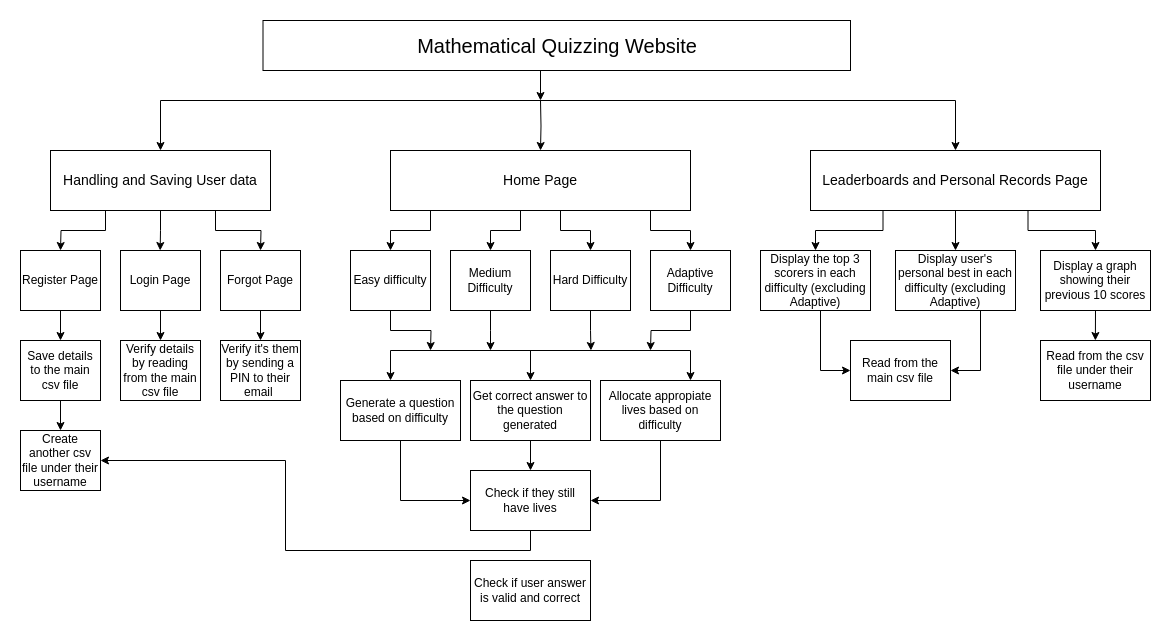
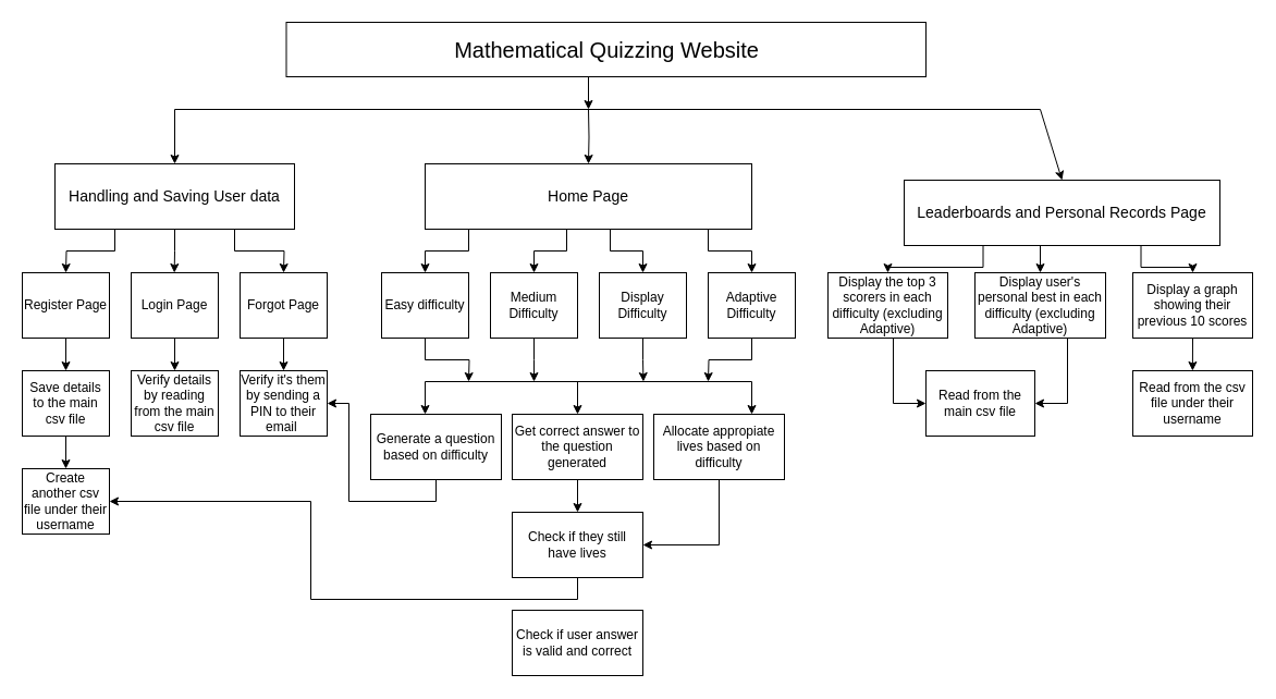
  <mxCell id="0" />
  <mxCell id="1" parent="0" />
  <mxCell id="2" style="edgeStyle=orthogonalEdgeStyle;rounded=0;orthogonalLoop=1;jettySize=auto;html=1;exitX=0.5;exitY=1;exitDx=0;exitDy=0;" parent="1" source="3" edge="1"><mxGeometry relative="1" as="geometry"><mxPoint x="540" y="100" as="targetPoint" /></mxGeometry></mxCell>
  <mxCell id="3" value="&lt;font style=&quot;font-size: 20px;&quot;&gt;Mathematical Quizzing Website&lt;/font&gt;" style="rounded=0;whiteSpace=wrap;html=1;" parent="1" vertex="1"><mxGeometry x="262.5" width="587.5" height="50" as="geometry" y="20" /></mxCell>
  <mxCell id="4" style="edgeStyle=orthogonalEdgeStyle;rounded=0;orthogonalLoop=1;jettySize=auto;html=1;exitX=0.25;exitY=1;exitDx=0;exitDy=0;" parent="1" source="7" edge="1"><mxGeometry relative="1" as="geometry"><mxPoint x="60" y="250" as="targetPoint" /></mxGeometry></mxCell>
  <mxCell id="5" style="edgeStyle=orthogonalEdgeStyle;rounded=0;orthogonalLoop=1;jettySize=auto;html=1;exitX=0.5;exitY=1;exitDx=0;exitDy=0;" parent="1" source="7" edge="1"><mxGeometry relative="1" as="geometry"><mxPoint x="159.667" y="250" as="targetPoint" /></mxGeometry></mxCell>
  <mxCell id="6" style="edgeStyle=orthogonalEdgeStyle;rounded=0;orthogonalLoop=1;jettySize=auto;html=1;exitX=0.75;exitY=1;exitDx=0;exitDy=0;" parent="1" source="7" edge="1"><mxGeometry relative="1" as="geometry"><mxPoint x="260" y="250" as="targetPoint" /></mxGeometry></mxCell>
  <mxCell id="7" value="&lt;font style=&quot;font-size: 14px;&quot;&gt;Handling and Saving User data&lt;/font&gt;" style="rounded=0;whiteSpace=wrap;html=1;fontSize=14;" parent="1" vertex="1"><mxGeometry x="50" y="150" width="220" height="60" as="geometry" /></mxCell>
  <mxCell id="8" style="edgeStyle=orthogonalEdgeStyle;rounded=0;orthogonalLoop=1;jettySize=auto;html=1;exitX=0.25;exitY=1;exitDx=0;exitDy=0;entryX=0.5;entryY=0;entryDx=0;entryDy=0;" parent="1" source="12" target="28" edge="1"><mxGeometry relative="1" as="geometry"><Array as="points"><mxPoint x="430" y="210" /><mxPoint x="430" y="230" /><mxPoint x="390" y="230" /></Array></mxGeometry></mxCell>
  <mxCell id="9" style="edgeStyle=orthogonalEdgeStyle;rounded=0;orthogonalLoop=1;jettySize=auto;html=1;exitX=0.5;exitY=1;exitDx=0;exitDy=0;entryX=0.5;entryY=0;entryDx=0;entryDy=0;" parent="1" source="12" target="34" edge="1"><mxGeometry relative="1" as="geometry"><Array as="points"><mxPoint x="520" y="210" /><mxPoint x="520" y="230" /><mxPoint x="490" y="230" /></Array></mxGeometry></mxCell>
  <mxCell id="10" style="edgeStyle=orthogonalEdgeStyle;rounded=0;orthogonalLoop=1;jettySize=auto;html=1;exitX=0.5;exitY=1;exitDx=0;exitDy=0;entryX=0.5;entryY=0;entryDx=0;entryDy=0;" parent="1" source="12" target="32" edge="1"><mxGeometry relative="1" as="geometry"><Array as="points"><mxPoint x="560" y="210" /><mxPoint x="560" y="230" /><mxPoint x="590" y="230" /></Array></mxGeometry></mxCell>
  <mxCell id="11" style="edgeStyle=orthogonalEdgeStyle;rounded=0;orthogonalLoop=1;jettySize=auto;html=1;exitX=0.75;exitY=1;exitDx=0;exitDy=0;entryX=0.5;entryY=0;entryDx=0;entryDy=0;" parent="1" source="12" target="30" edge="1"><mxGeometry relative="1" as="geometry"><Array as="points"><mxPoint x="650" y="210" /><mxPoint x="650" y="230" /><mxPoint x="690" y="230" /></Array></mxGeometry></mxCell>
  <mxCell id="12" value="&lt;font style=&quot;font-size: 14px;&quot;&gt;Home Page&lt;/font&gt;" style="rounded=0;whiteSpace=wrap;html=1;fontSize=14;" parent="1" vertex="1"><mxGeometry x="390" y="150" width="300" height="60" as="geometry" /></mxCell>
  <mxCell id="13" style="edgeStyle=orthogonalEdgeStyle;rounded=0;orthogonalLoop=1;jettySize=auto;html=1;exitX=0.25;exitY=1;exitDx=0;exitDy=0;entryX=0.5;entryY=0;entryDx=0;entryDy=0;" edge="1" parent="1" source="15" target="41"><mxGeometry relative="1" as="geometry" /></mxCell>
  <mxCell id="14" style="edgeStyle=orthogonalEdgeStyle;rounded=0;orthogonalLoop=1;jettySize=auto;html=1;exitX=0.75;exitY=1;exitDx=0;exitDy=0;entryX=0.5;entryY=0;entryDx=0;entryDy=0;" edge="1" parent="1" source="15" target="47"><mxGeometry relative="1" as="geometry" /></mxCell>
- <mxCell id="15" value="&lt;font style=&quot;font-size: 14px;&quot;&gt;Leaderboards and Personal Records Page&lt;/font&gt;" style="rounded=0;whiteSpace=wrap;html=1;fontSize=14;" parent="1" vertex="1"><mxGeometry x="810" y="150" width="290" height="60" as="geometry" /></mxCell>
+ <mxCell id="15" value="&lt;font style=&quot;font-size: 14px;&quot;&gt;Leaderboards and Personal Records Page&lt;/font&gt;" style="rounded=0;whiteSpace=wrap;html=1;fontSize=14;" parent="1" vertex="1"><mxGeometry x="830" y="165" width="290" height="60" as="geometry" /></mxCell>
  <mxCell id="16" value="" style="endArrow=none;html=1;rounded=0;" parent="1" edge="1"><mxGeometry width="50" height="50" relative="1" as="geometry"><mxPoint x="160" y="100" as="sourcePoint" /><mxPoint x="955" y="100" as="targetPoint" /></mxGeometry></mxCell>
  <mxCell id="17" style="edgeStyle=orthogonalEdgeStyle;rounded=0;orthogonalLoop=1;jettySize=auto;html=1;exitX=0.5;exitY=1;exitDx=0;exitDy=0;entryX=0.5;entryY=0;entryDx=0;entryDy=0;" parent="1" source="18" target="24" edge="1"><mxGeometry relative="1" as="geometry" /></mxCell>
  <mxCell id="18" value="Register Page" style="rounded=0;whiteSpace=wrap;html=1;" parent="1" vertex="1"><mxGeometry x="20" y="250" width="80" height="60" as="geometry" /></mxCell>
  <mxCell id="19" style="edgeStyle=orthogonalEdgeStyle;rounded=0;orthogonalLoop=1;jettySize=auto;html=1;exitX=0.5;exitY=1;exitDx=0;exitDy=0;entryX=0.5;entryY=0;entryDx=0;entryDy=0;" parent="1" source="20" target="25" edge="1"><mxGeometry relative="1" as="geometry" /></mxCell>
  <mxCell id="20" value="Login Page" style="rounded=0;whiteSpace=wrap;html=1;" parent="1" vertex="1"><mxGeometry x="120" y="250" width="80" height="60" as="geometry" /></mxCell>
  <mxCell id="21" style="edgeStyle=orthogonalEdgeStyle;rounded=0;orthogonalLoop=1;jettySize=auto;html=1;exitX=0.5;exitY=1;exitDx=0;exitDy=0;entryX=0.5;entryY=0;entryDx=0;entryDy=0;" parent="1" source="22" target="26" edge="1"><mxGeometry relative="1" as="geometry" /></mxCell>
  <mxCell id="22" value="Forgot Page" style="rounded=0;whiteSpace=wrap;html=1;" parent="1" vertex="1"><mxGeometry x="220" y="250" width="80" height="60" as="geometry" /></mxCell>
  <mxCell id="23" style="edgeStyle=orthogonalEdgeStyle;rounded=0;orthogonalLoop=1;jettySize=auto;html=1;exitX=0.5;exitY=1;exitDx=0;exitDy=0;entryX=0.5;entryY=0;entryDx=0;entryDy=0;" parent="1" source="24" target="45" edge="1"><mxGeometry relative="1" as="geometry" /></mxCell>
  <mxCell id="24" value="Save details to the main csv file" style="rounded=0;whiteSpace=wrap;html=1;" parent="1" vertex="1"><mxGeometry x="20" y="340" width="80" height="60" as="geometry" /></mxCell>
  <mxCell id="25" value="Verify details by reading from the main csv file" style="rounded=0;whiteSpace=wrap;html=1;" parent="1" vertex="1"><mxGeometry x="120" y="340" width="80" height="60" as="geometry" /></mxCell>
  <mxCell id="26" value="Verify it's them by sending a PIN to their email&amp;nbsp;" style="rounded=0;whiteSpace=wrap;html=1;" parent="1" vertex="1"><mxGeometry x="220" y="340" width="80" height="60" as="geometry" /></mxCell>
  <mxCell id="27" style="edgeStyle=orthogonalEdgeStyle;rounded=0;orthogonalLoop=1;jettySize=auto;html=1;exitX=0.5;exitY=1;exitDx=0;exitDy=0;" parent="1" source="28" edge="1"><mxGeometry relative="1" as="geometry"><mxPoint x="430" y="350" as="targetPoint" /></mxGeometry></mxCell>
  <mxCell id="28" value="Easy difficulty" style="rounded=0;whiteSpace=wrap;html=1;" parent="1" vertex="1"><mxGeometry x="350" y="250" width="80" height="60" as="geometry" /></mxCell>
  <mxCell id="29" style="edgeStyle=orthogonalEdgeStyle;rounded=0;orthogonalLoop=1;jettySize=auto;html=1;exitX=0.5;exitY=1;exitDx=0;exitDy=0;" parent="1" source="30" edge="1"><mxGeometry relative="1" as="geometry"><mxPoint x="650" y="350" as="targetPoint" /></mxGeometry></mxCell>
  <mxCell id="30" value="Adaptive Difficulty" style="rounded=0;whiteSpace=wrap;html=1;" parent="1" vertex="1"><mxGeometry x="650" y="250" width="80" height="60" as="geometry" /></mxCell>
  <mxCell id="31" style="edgeStyle=orthogonalEdgeStyle;rounded=0;orthogonalLoop=1;jettySize=auto;html=1;exitX=0.5;exitY=1;exitDx=0;exitDy=0;" parent="1" source="32" edge="1"><mxGeometry relative="1" as="geometry"><mxPoint x="590.444" y="350" as="targetPoint" /></mxGeometry></mxCell>
- <mxCell id="32" value="Hard Difficulty" style="rounded=0;whiteSpace=wrap;html=1;" parent="1" vertex="1"><mxGeometry x="550" y="250" width="80" height="60" as="geometry" /></mxCell>
+ <mxCell id="32" value="Display Difficulty" style="rounded=0;whiteSpace=wrap;html=1;" parent="1" vertex="1"><mxGeometry x="550" y="250" width="80" height="60" as="geometry" /></mxCell>
  <mxCell id="33" style="edgeStyle=orthogonalEdgeStyle;rounded=0;orthogonalLoop=1;jettySize=auto;html=1;" parent="1" source="34" edge="1"><mxGeometry relative="1" as="geometry"><mxPoint x="490" y="350" as="targetPoint" /></mxGeometry></mxCell>
  <mxCell id="34" value="Medium Difficulty" style="rounded=0;whiteSpace=wrap;html=1;" parent="1" vertex="1"><mxGeometry x="450" y="250" width="80" height="60" as="geometry" /></mxCell>
- <mxCell id="35" style="edgeStyle=orthogonalEdgeStyle;rounded=0;orthogonalLoop=1;jettySize=auto;html=1;exitX=0.5;exitY=1;exitDx=0;exitDy=0;entryX=0;entryY=0.5;entryDx=0;entryDy=0;" parent="1" source="36" target="53" edge="1"><mxGeometry relative="1" as="geometry" /></mxCell>
+ <mxCell id="35" style="edgeStyle=orthogonalEdgeStyle;rounded=0;orthogonalLoop=1;jettySize=auto;html=1;exitX=0.5;exitY=1;exitDx=0;exitDy=0;" parent="1" source="36" target="26" edge="1"><mxGeometry relative="1" as="geometry" /></mxCell>
  <mxCell id="36" value="Generate a question based on difficulty" style="rounded=0;whiteSpace=wrap;html=1;" parent="1" vertex="1"><mxGeometry x="340" y="380" width="120" height="60" as="geometry" /></mxCell>
  <mxCell id="37" style="edgeStyle=orthogonalEdgeStyle;rounded=0;orthogonalLoop=1;jettySize=auto;html=1;exitX=0.5;exitY=1;exitDx=0;exitDy=0;entryX=0.5;entryY=0;entryDx=0;entryDy=0;" parent="1" source="38" target="53" edge="1"><mxGeometry relative="1" as="geometry" /></mxCell>
  <mxCell id="38" value="Get correct answer to the question generated" style="rounded=0;whiteSpace=wrap;html=1;" parent="1" vertex="1"><mxGeometry x="470" y="380" width="120" height="60" as="geometry" /></mxCell>
  <mxCell id="39" value="Check if user answer is valid and correct" style="rounded=0;whiteSpace=wrap;html=1;" parent="1" vertex="1"><mxGeometry x="470" y="560" width="120" height="60" as="geometry" /></mxCell>
  <mxCell id="40" style="edgeStyle=orthogonalEdgeStyle;rounded=0;orthogonalLoop=1;jettySize=auto;html=1;exitX=0.5;exitY=1;exitDx=0;exitDy=0;entryX=0;entryY=0.5;entryDx=0;entryDy=0;" parent="1" source="41" target="48" edge="1"><mxGeometry relative="1" as="geometry"><Array as="points"><mxPoint x="820" y="310" /><mxPoint x="820" y="370" /></Array></mxGeometry></mxCell>
  <mxCell id="41" value="Display the top 3 scorers in each difficulty (excluding Adaptive)" style="rounded=0;whiteSpace=wrap;html=1;" parent="1" vertex="1"><mxGeometry x="760" y="250" width="110" height="60" as="geometry" /></mxCell>
  <mxCell id="42" style="edgeStyle=orthogonalEdgeStyle;rounded=0;orthogonalLoop=1;jettySize=auto;html=1;exitX=0.75;exitY=1;exitDx=0;exitDy=0;entryX=1;entryY=0.5;entryDx=0;entryDy=0;" parent="1" source="44" target="48" edge="1"><mxGeometry relative="1" as="geometry"><Array as="points"><mxPoint x="980" y="310" /><mxPoint x="980" y="370" /></Array></mxGeometry></mxCell>
  <mxCell id="43" style="edgeStyle=orthogonalEdgeStyle;rounded=0;orthogonalLoop=1;jettySize=auto;html=1;exitX=0.5;exitY=1;exitDx=0;exitDy=0;entryX=0.5;entryY=0;entryDx=0;entryDy=0;" edge="1" parent="1" source="15" target="44"><mxGeometry relative="1" as="geometry" /></mxCell>
  <mxCell id="44" value="Display user's personal best in each difficulty (excluding Adaptive)" style="rounded=0;whiteSpace=wrap;html=1;" parent="1" vertex="1"><mxGeometry x="895" y="250" width="120" height="60" as="geometry" /></mxCell>
  <mxCell id="45" value="Create another csv file under their username" style="rounded=0;whiteSpace=wrap;html=1;" parent="1" vertex="1"><mxGeometry x="20" y="430" width="80" height="60" as="geometry" /></mxCell>
  <mxCell id="46" style="edgeStyle=orthogonalEdgeStyle;rounded=0;orthogonalLoop=1;jettySize=auto;html=1;exitX=0.5;exitY=1;exitDx=0;exitDy=0;" parent="1" source="47" edge="1"><mxGeometry relative="1" as="geometry"><mxPoint x="1094.889" y="340" as="targetPoint" /></mxGeometry></mxCell>
  <mxCell id="47" value="Display a graph showing their previous 10 scores" style="rounded=0;whiteSpace=wrap;html=1;" parent="1" vertex="1"><mxGeometry x="1040" y="250" width="110" height="60" as="geometry" /></mxCell>
  <mxCell id="48" value="Read from the main csv file" style="rounded=0;whiteSpace=wrap;html=1;" parent="1" vertex="1"><mxGeometry x="850" y="340" width="100" height="60" as="geometry" /></mxCell>
  <mxCell id="49" value="Read from the csv file under their username" style="rounded=0;whiteSpace=wrap;html=1;" parent="1" vertex="1"><mxGeometry x="1040" y="340" width="110" height="60" as="geometry" /></mxCell>
  <mxCell id="50" style="edgeStyle=orthogonalEdgeStyle;rounded=0;orthogonalLoop=1;jettySize=auto;html=1;exitX=0.5;exitY=1;exitDx=0;exitDy=0;entryX=1;entryY=0.5;entryDx=0;entryDy=0;" parent="1" source="51" target="53" edge="1"><mxGeometry relative="1" as="geometry" /></mxCell>
  <mxCell id="51" value="Allocate appropiate lives based on difficulty" style="rounded=0;whiteSpace=wrap;html=1;" parent="1" vertex="1"><mxGeometry x="600" y="380" width="120" height="60" as="geometry" /></mxCell>
  <mxCell id="52" style="edgeStyle=orthogonalEdgeStyle;rounded=0;orthogonalLoop=1;jettySize=auto;html=1;exitX=0.5;exitY=1;exitDx=0;exitDy=0;" parent="1" source="53" target="45" edge="1"><mxGeometry relative="1" as="geometry" /></mxCell>
  <mxCell id="53" value="Check if they still have lives" style="rounded=0;whiteSpace=wrap;html=1;" parent="1" vertex="1"><mxGeometry x="470" y="470" width="120" height="60" as="geometry" /></mxCell>
  <mxCell id="54" value="" style="endArrow=classic;html=1;rounded=0;entryX=0.5;entryY=0;entryDx=0;entryDy=0;" parent="1" target="7" edge="1"><mxGeometry width="50" height="50" relative="1" as="geometry"><mxPoint x="160" y="100" as="sourcePoint" /><mxPoint x="620" y="260" as="targetPoint" /></mxGeometry></mxCell>
  <mxCell id="55" value="" style="endArrow=classic;html=1;rounded=0;entryX=0.5;entryY=0;entryDx=0;entryDy=0;" parent="1" target="15" edge="1"><mxGeometry width="50" height="50" relative="1" as="geometry"><mxPoint x="955" y="100" as="sourcePoint" /><mxPoint x="620" y="260" as="targetPoint" /></mxGeometry></mxCell>
  <mxCell id="56" style="edgeStyle=orthogonalEdgeStyle;rounded=0;orthogonalLoop=1;jettySize=auto;html=1;entryX=0.5;entryY=0;entryDx=0;entryDy=0;" parent="1" target="12" edge="1"><mxGeometry relative="1" as="geometry"><mxPoint x="540" y="100" as="sourcePoint" /></mxGeometry></mxCell>
  <mxCell id="57" value="" style="endArrow=none;html=1;rounded=0;" parent="1" edge="1"><mxGeometry width="50" height="50" relative="1" as="geometry"><mxPoint x="390" y="350" as="sourcePoint" /><mxPoint x="690" y="350" as="targetPoint" /></mxGeometry></mxCell>
  <mxCell id="58" value="" style="endArrow=classic;html=1;rounded=0;entryX=0.5;entryY=0;entryDx=0;entryDy=0;" parent="1" target="38" edge="1"><mxGeometry width="50" height="50" relative="1" as="geometry"><mxPoint x="530" y="350" as="sourcePoint" /><mxPoint x="620" y="300" as="targetPoint" /></mxGeometry></mxCell>
  <mxCell id="59" value="" style="endArrow=classic;html=1;rounded=0;" parent="1" edge="1"><mxGeometry width="50" height="50" relative="1" as="geometry"><mxPoint x="390" y="350" as="sourcePoint" /><mxPoint x="390" y="380" as="targetPoint" /></mxGeometry></mxCell>
  <mxCell id="60" value="" style="endArrow=classic;html=1;rounded=0;entryX=0.75;entryY=0;entryDx=0;entryDy=0;" parent="1" target="51" edge="1"><mxGeometry width="50" height="50" relative="1" as="geometry"><mxPoint x="690" y="350" as="sourcePoint" /><mxPoint x="620" y="320" as="targetPoint" /></mxGeometry></mxCell>
